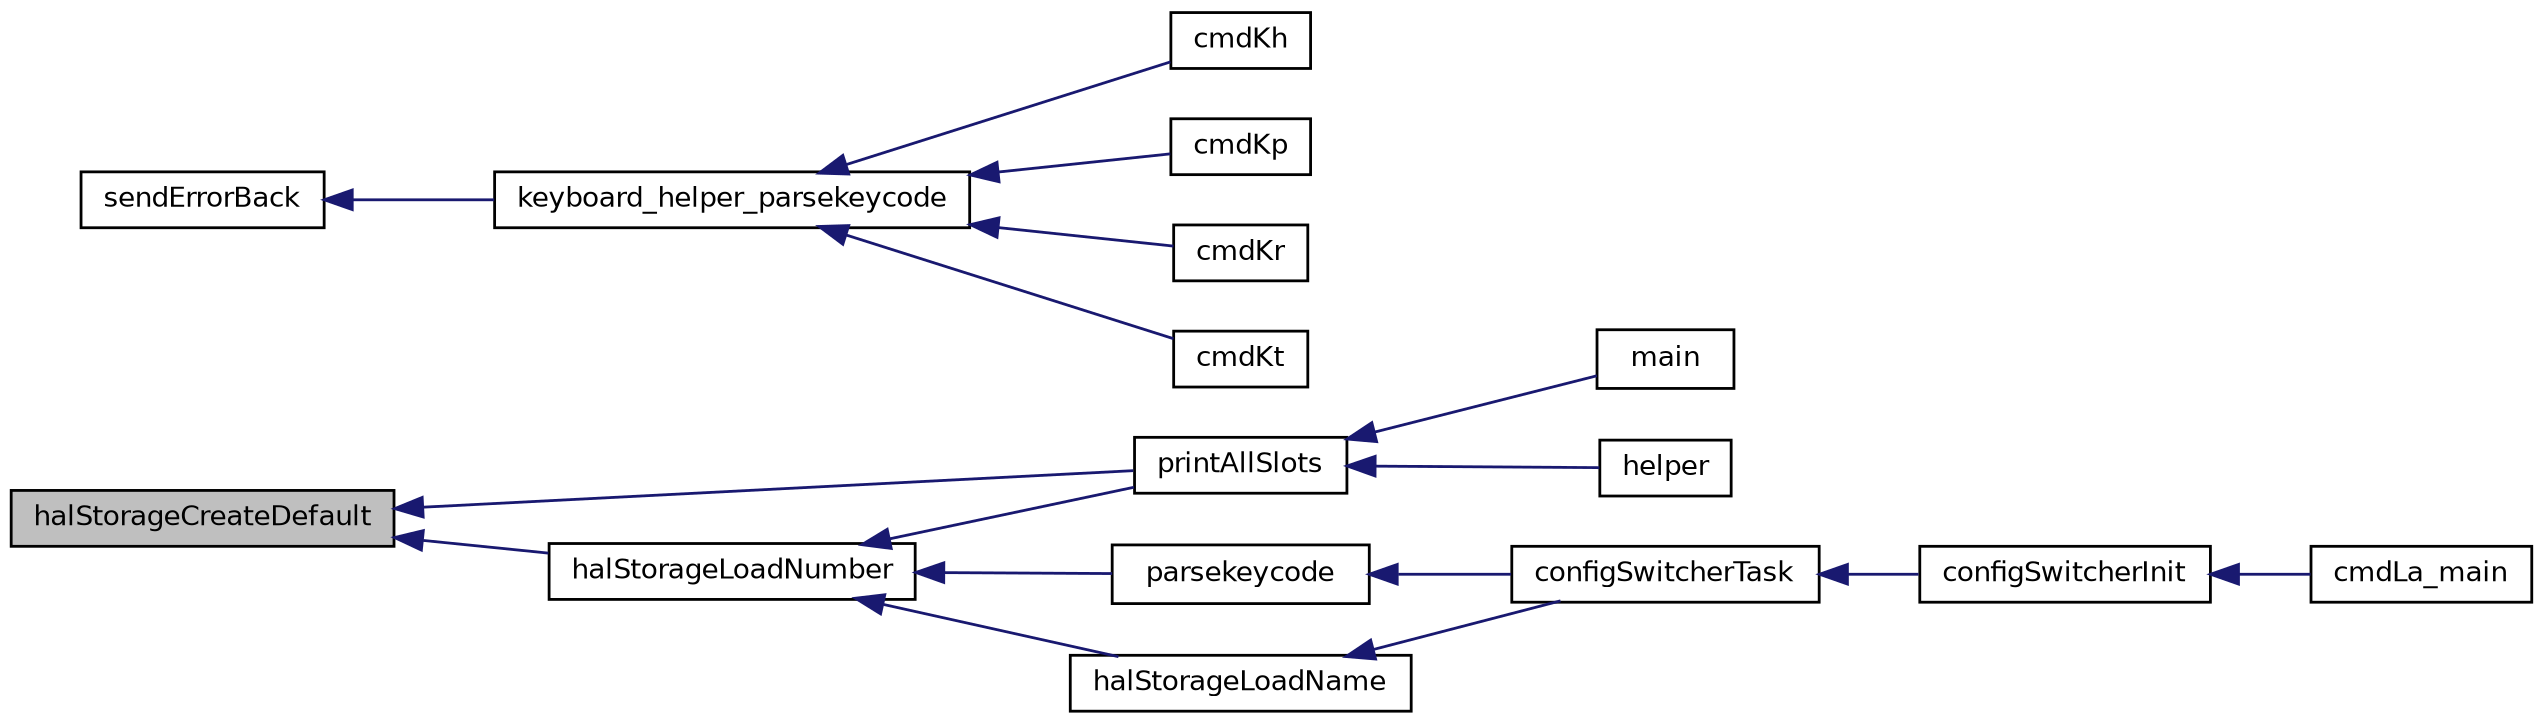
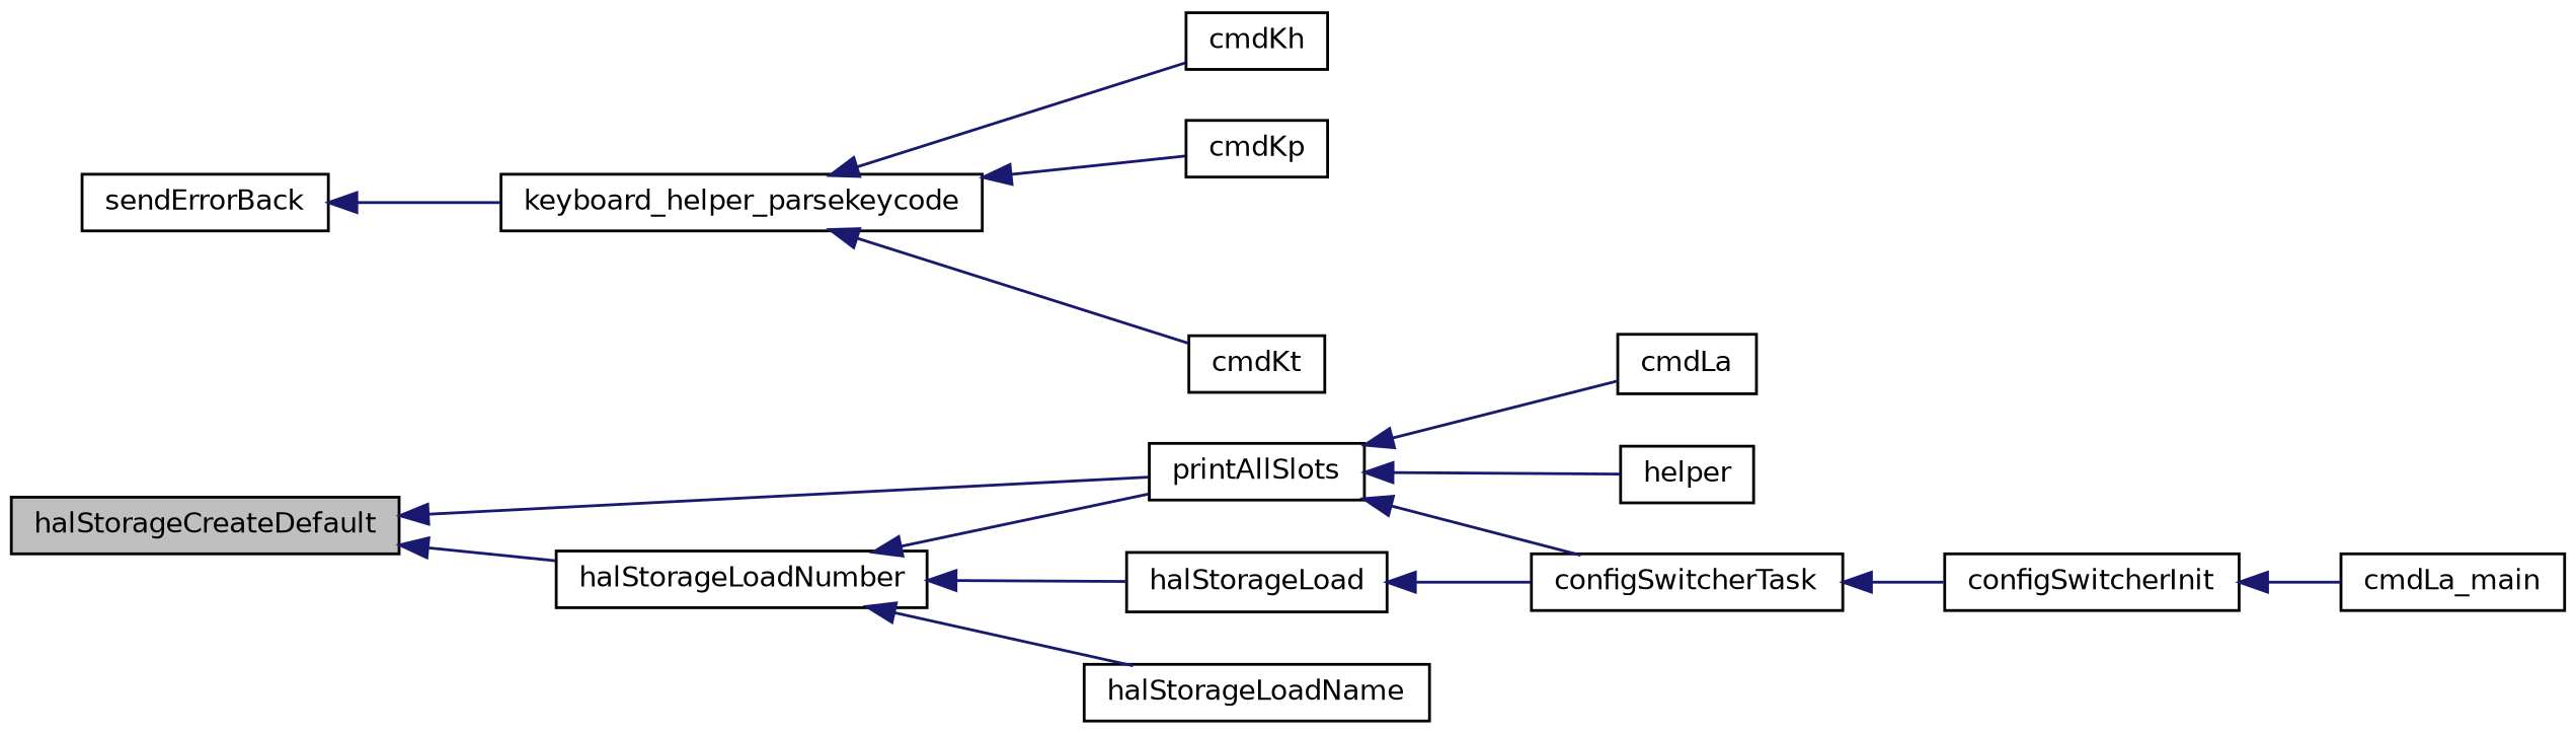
  digraph {
    rankdir=LR
    node [color=black fillcolor=white fontname=Helvetica fontsize=10 shape=record style=filled]
    edge [color=midnightblue dir=back fontname=Helvetica fontsize=10 labelfontname=Helvetica labelfontsize=10 style=solid]
    n1 [fillcolor=grey75 fontcolor=black height=0.2 label=halStorageCreateDefault width=0.4]
    n2 [height=0.2 label=halStorageLoadNumber width=0.4]
    n3 [height=0.2 label=printAllSlots width=0.4]
-   n4 [height=0.2 label=parsekeycode width=0.4]
+   n4 [height=0.2 label=halStorageLoad width=0.4]
    n5 [height=0.2 label=halStorageLoadName width=0.4]
-   n6 [height=0.2 label=main width=0.4]
+   n6 [height=0.2 label=cmdLa width=0.4]
    n7 [height=0.2 label=helper width=0.4]
    n8 [height=0.2 label=configSwitcherTask width=0.4]
    n9 [height=0.2 label=sendErrorBack width=0.4]
    n10 [height=0.2 label=keyboard_helper_parsekeycode width=0.4]
    n11 [height=0.2 label=cmdKh width=0.4]
    n12 [height=0.2 label=cmdKp width=0.4]
-   n13 [height=0.2 label=cmdKr width=0.4]
    n14 [height=0.2 label=cmdKt width=0.4]
    n15 [height=0.2 label=configSwitcherInit width=0.4]
    n16 [height=0.2 label=cmdLa_main width=0.4]
    n1 -> n2
    n1 -> n3
    n2 -> n3
    n2 -> n4
    n2 -> n5
    n3 -> n6
    n3 -> n7
    n4 -> n8
-   n5 -> n8
+   n3 -> n8
    n8 -> n15
    n9 -> n10
    n10 -> n11
    n10 -> n12
-   n10 -> n13
    n10 -> n14
    n15 -> n16
  }
